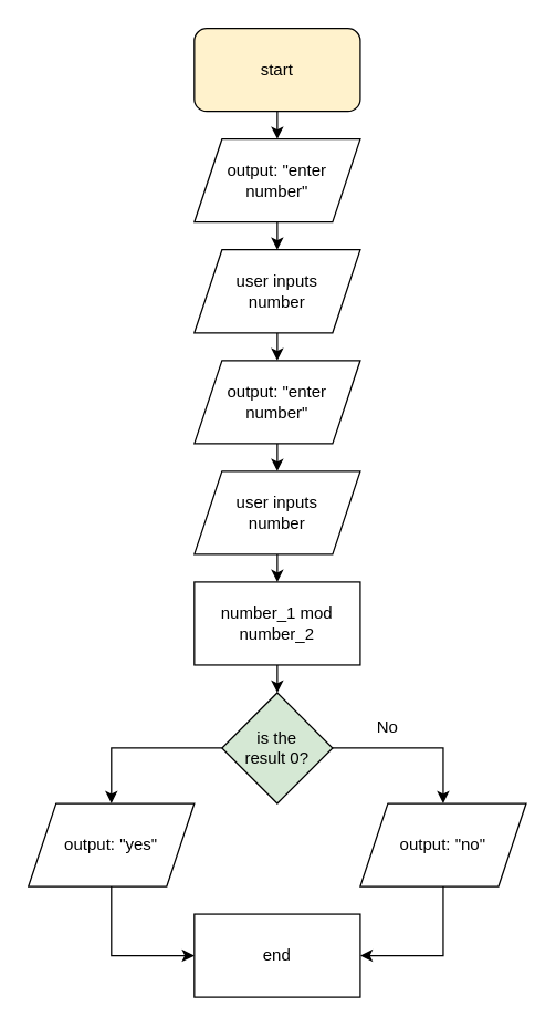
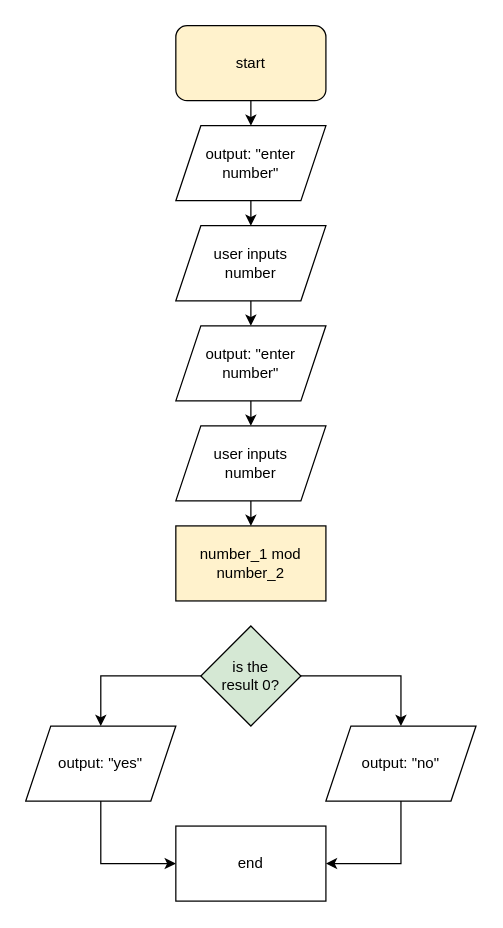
  <mxCell id="0" />
  <mxCell id="1" parent="0" />
  <mxCell id="2" style="edgeStyle=orthogonalEdgeStyle;rounded=0;orthogonalLoop=1;jettySize=auto;html=1;exitX=0.5;exitY=1;exitDx=0;exitDy=0;entryX=0.5;entryY=0;entryDx=0;entryDy=0;" edge="1" parent="1" source="3" target="5"><mxGeometry relative="1" as="geometry" /></mxCell>
  <mxCell id="3" value="output: &quot;enter&lt;br&gt;number&quot;" style="shape=parallelogram;perimeter=parallelogramPerimeter;whiteSpace=wrap;html=1;fixedSize=1;" vertex="1" parent="1"><mxGeometry x="140" y="100" width="120" height="60" as="geometry" /></mxCell>
  <mxCell id="4" style="edgeStyle=orthogonalEdgeStyle;rounded=0;orthogonalLoop=1;jettySize=auto;html=1;exitX=0.5;exitY=1;exitDx=0;exitDy=0;entryX=0.5;entryY=0;entryDx=0;entryDy=0;" edge="1" parent="1" source="5" target="9"><mxGeometry relative="1" as="geometry" /></mxCell>
  <mxCell id="5" value="user inputs&lt;br&gt;number" style="shape=parallelogram;perimeter=parallelogramPerimeter;whiteSpace=wrap;html=1;fixedSize=1;" vertex="1" parent="1"><mxGeometry x="140" y="180" width="120" height="60" as="geometry" /></mxCell>
  <mxCell id="6" style="edgeStyle=orthogonalEdgeStyle;rounded=0;orthogonalLoop=1;jettySize=auto;html=1;exitX=0.5;exitY=1;exitDx=0;exitDy=0;entryX=0.5;entryY=0;entryDx=0;entryDy=0;" edge="1" parent="1" source="7" target="3"><mxGeometry relative="1" as="geometry" /></mxCell>
  <mxCell id="7" value="start" style="rounded=1;whiteSpace=wrap;html=1;fillColor=#fff2cc;" vertex="1" parent="1"><mxGeometry x="140" width="120" height="60" as="geometry" y="20" /></mxCell>
  <mxCell id="8" style="edgeStyle=orthogonalEdgeStyle;rounded=0;orthogonalLoop=1;jettySize=auto;html=1;exitX=0.5;exitY=1;exitDx=0;exitDy=0;entryX=0.5;entryY=0;entryDx=0;entryDy=0;" edge="1" parent="1" source="9" target="11"><mxGeometry relative="1" as="geometry" /></mxCell>
  <mxCell id="9" value="output: &quot;enter&lt;br&gt;number&quot;" style="shape=parallelogram;perimeter=parallelogramPerimeter;whiteSpace=wrap;html=1;fixedSize=1;" vertex="1" parent="1"><mxGeometry x="140" y="260" width="120" height="60" as="geometry" /></mxCell>
  <mxCell id="10" style="edgeStyle=orthogonalEdgeStyle;rounded=0;orthogonalLoop=1;jettySize=auto;html=1;exitX=0.5;exitY=1;exitDx=0;exitDy=0;entryX=0.5;entryY=0;entryDx=0;entryDy=0;" edge="1" parent="1" source="11" target="16"><mxGeometry relative="1" as="geometry" /></mxCell>
  <mxCell id="11" value="user inputs&lt;br&gt;number" style="shape=parallelogram;perimeter=parallelogramPerimeter;whiteSpace=wrap;html=1;fixedSize=1;" vertex="1" parent="1"><mxGeometry x="140" y="340" width="120" height="60" as="geometry" /></mxCell>
  <mxCell id="12" style="edgeStyle=orthogonalEdgeStyle;rounded=0;orthogonalLoop=1;jettySize=auto;html=1;exitX=0;exitY=0.5;exitDx=0;exitDy=0;entryX=0.5;entryY=0;entryDx=0;entryDy=0;" edge="1" parent="1" source="14" target="18"><mxGeometry relative="1" as="geometry" /></mxCell>
  <mxCell id="13" style="edgeStyle=orthogonalEdgeStyle;rounded=0;orthogonalLoop=1;jettySize=auto;html=1;exitX=1;exitY=0.5;exitDx=0;exitDy=0;entryX=0.5;entryY=0;entryDx=0;entryDy=0;" edge="1" parent="1" source="14" target="20"><mxGeometry relative="1" as="geometry" /></mxCell>
  <mxCell id="14" value="is the&lt;br&gt;result 0?" style="rhombus;whiteSpace=wrap;html=1;fillColor=#d5e8d4;" vertex="1" parent="1"><mxGeometry x="160" y="500" width="80" height="80" as="geometry" /></mxCell>
- <mxCell id="15" style="edgeStyle=orthogonalEdgeStyle;rounded=0;orthogonalLoop=1;jettySize=auto;html=1;exitX=0.5;exitY=1;exitDx=0;exitDy=0;entryX=0.5;entryY=0;entryDx=0;entryDy=0;" edge="1" parent="1" source="16" target="14"><mxGeometry relative="1" as="geometry" /></mxCell>
- <mxCell id="16" value="number_1 mod number_2" style="rounded=0;whiteSpace=wrap;html=1;" vertex="1" parent="1"><mxGeometry x="140" y="420" width="120" height="60" as="geometry" /></mxCell>
+ <mxCell id="16" value="number_1 mod number_2" style="rounded=0;whiteSpace=wrap;html=1;fillColor=#fff2cc;" vertex="1" parent="1"><mxGeometry x="140" y="420" width="120" height="60" as="geometry" /></mxCell>
  <mxCell id="17" style="edgeStyle=orthogonalEdgeStyle;rounded=0;orthogonalLoop=1;jettySize=auto;html=1;exitX=0.5;exitY=1;exitDx=0;exitDy=0;entryX=0;entryY=0.5;entryDx=0;entryDy=0;" edge="1" parent="1" source="18" target="21"><mxGeometry relative="1" as="geometry" /></mxCell>
  <mxCell id="18" value="output: &quot;yes&quot;" style="shape=parallelogram;perimeter=parallelogramPerimeter;whiteSpace=wrap;html=1;fixedSize=1;" vertex="1" parent="1"><mxGeometry x="20" y="580" width="120" height="60" as="geometry" /></mxCell>
  <mxCell id="19" style="edgeStyle=orthogonalEdgeStyle;rounded=0;orthogonalLoop=1;jettySize=auto;html=1;exitX=0.5;exitY=1;exitDx=0;exitDy=0;entryX=1;entryY=0.5;entryDx=0;entryDy=0;" edge="1" parent="1" source="20" target="21"><mxGeometry relative="1" as="geometry" /></mxCell>
  <mxCell id="20" value="output: &quot;no&quot;" style="shape=parallelogram;perimeter=parallelogramPerimeter;whiteSpace=wrap;html=1;fixedSize=1;" vertex="1" parent="1"><mxGeometry x="260" y="580" width="120" height="60" as="geometry" /></mxCell>
  <mxCell id="21" value="end" style="whiteSpace=wrap;html=1;rounded=0;" vertex="1" parent="1"><mxGeometry x="140" y="660" width="120" height="60" as="geometry" /></mxCell>
- <mxCell id="22" value="No" style="text;html=1;strokeColor=none;fillColor=none;align=center;verticalAlign=middle;whiteSpace=wrap;rounded=0;" vertex="1" parent="1"><mxGeometry x="250" y="510" width="60" height="30" as="geometry" /></mxCell>
